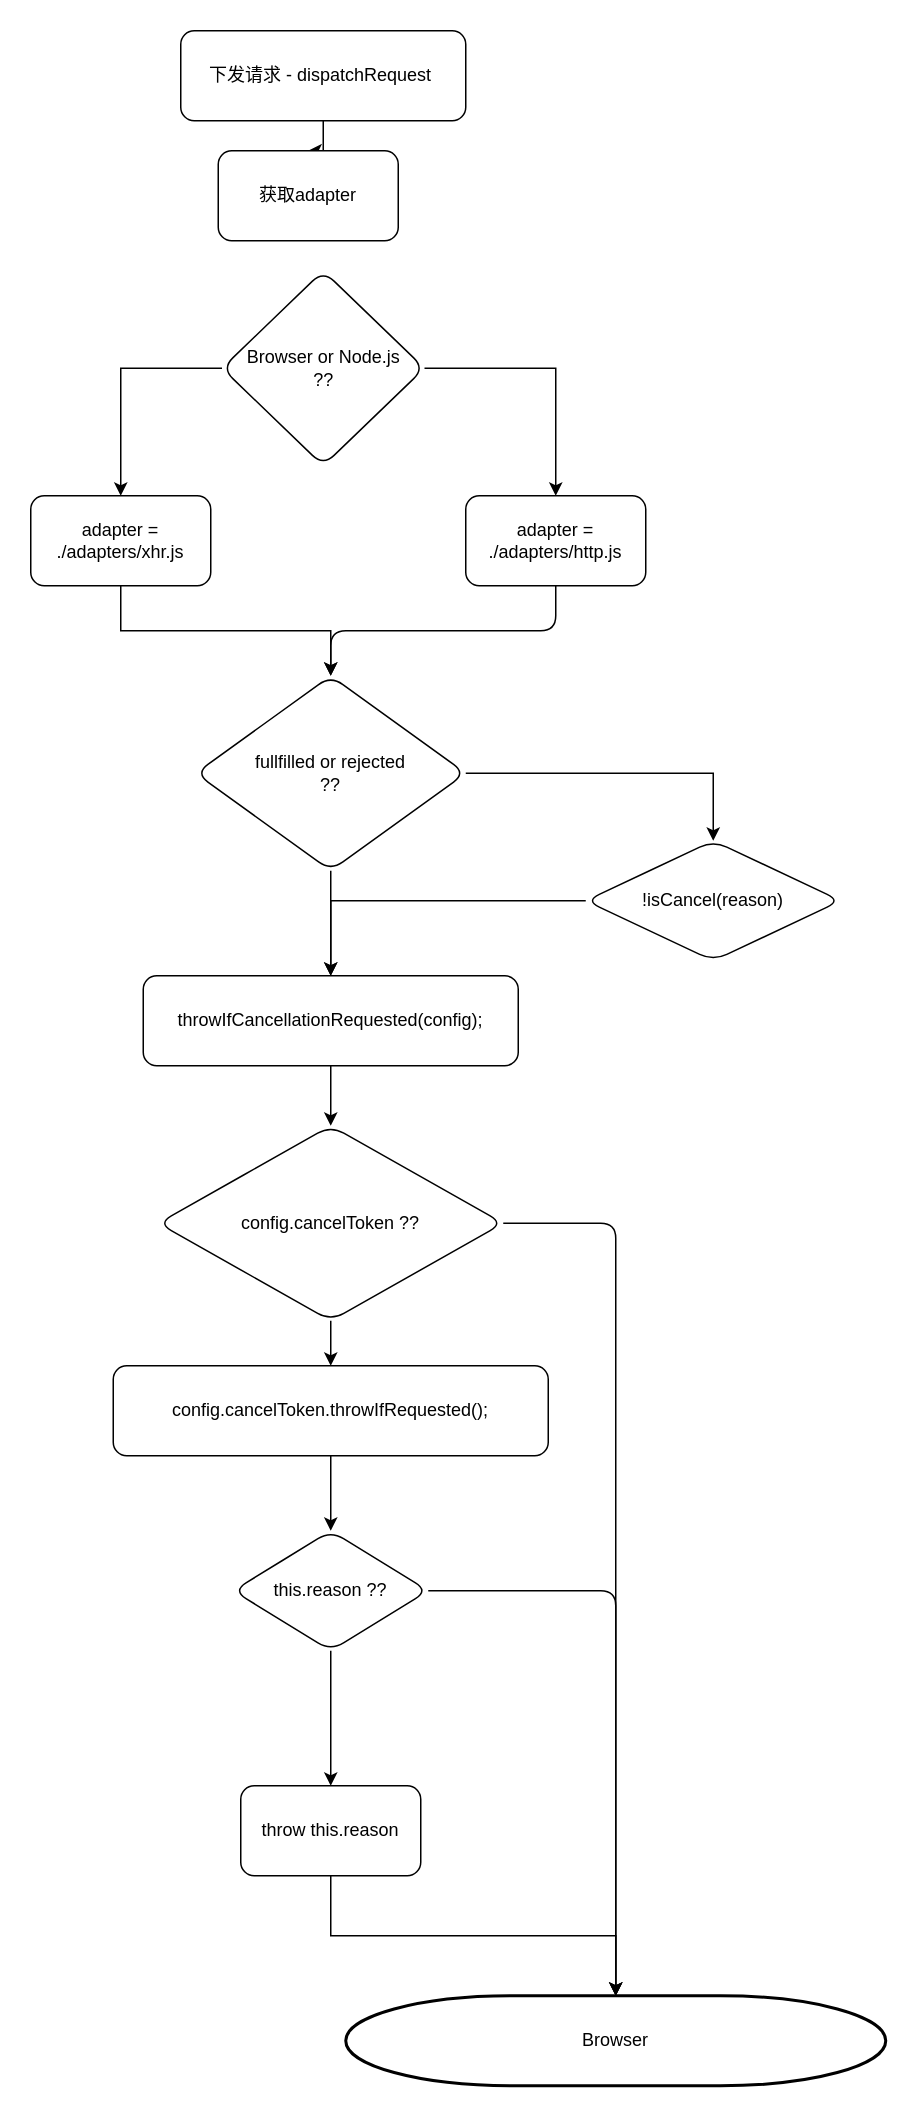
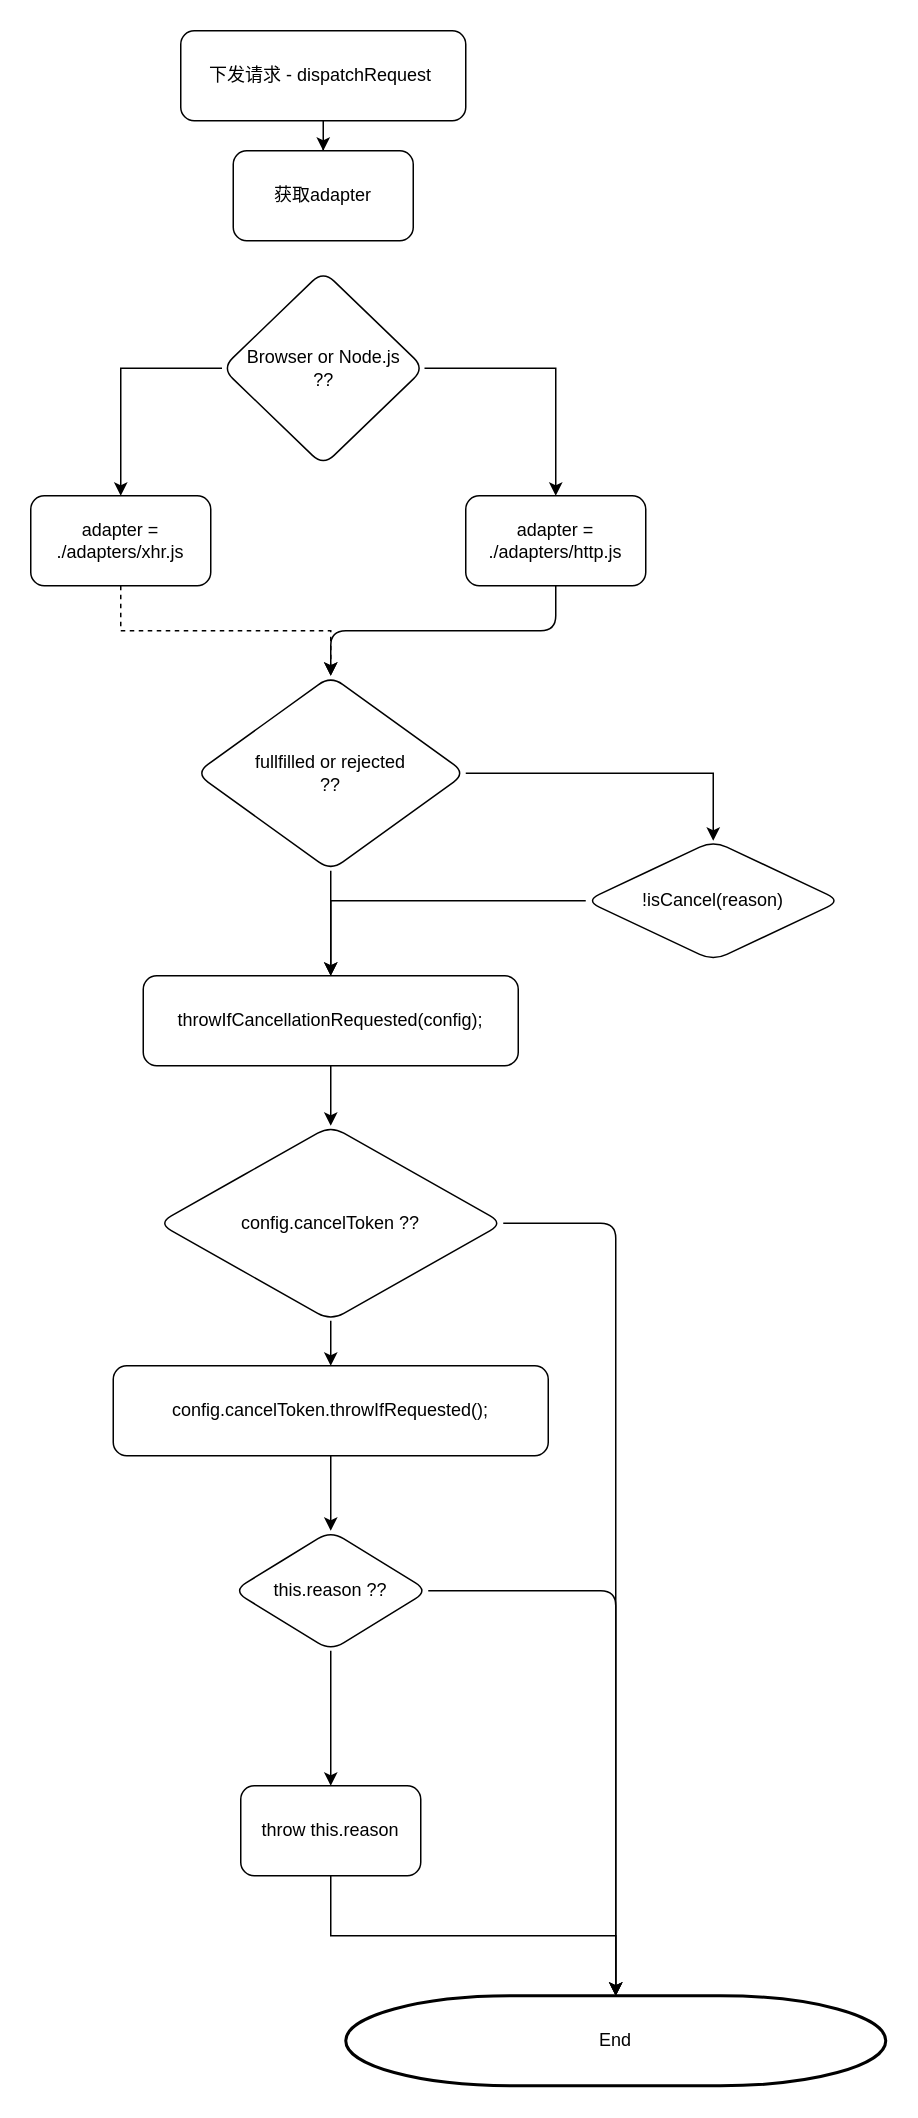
  <mxCell id="0" />
  <mxCell id="1" parent="0" />
  <mxCell id="2" value="" style="edgeStyle=orthogonalEdgeStyle;rounded=0;orthogonalLoop=1;jettySize=auto;html=1;" edge="1" parent="1" source="3" target="4"><mxGeometry relative="1" as="geometry" /></mxCell>
  <mxCell id="3" value="下发请求 - dispatchRequest&amp;nbsp;" style="rounded=1;whiteSpace=wrap;html=1;" vertex="1" parent="1"><mxGeometry x="120" y="20" width="190" height="60" as="geometry" /></mxCell>
- <mxCell id="4" value="获取adapter" style="whiteSpace=wrap;html=1;rounded=1;" vertex="1" parent="1"><mxGeometry x="145" y="100" width="120" height="60" as="geometry" /></mxCell>
+ <mxCell id="4" value="获取adapter" style="whiteSpace=wrap;html=1;rounded=1;" vertex="1" parent="1"><mxGeometry x="155" y="100" width="120" height="60" as="geometry" /></mxCell>
  <mxCell id="5" value="" style="edgeStyle=orthogonalEdgeStyle;rounded=0;orthogonalLoop=1;jettySize=auto;html=1;" edge="1" parent="1" source="7" target="9"><mxGeometry relative="1" as="geometry" /></mxCell>
  <mxCell id="6" value="" style="edgeStyle=orthogonalEdgeStyle;rounded=0;orthogonalLoop=1;jettySize=auto;html=1;" edge="1" parent="1" source="7" target="10"><mxGeometry relative="1" as="geometry" /></mxCell>
  <mxCell id="7" value="Browser or Node.js&lt;br&gt;??" style="rhombus;whiteSpace=wrap;html=1;rounded=1;" vertex="1" parent="1"><mxGeometry x="147.5" y="180" width="135" height="130" as="geometry" /></mxCell>
- <mxCell id="8" value="" style="edgeStyle=orthogonalEdgeStyle;rounded=0;orthogonalLoop=1;jettySize=auto;html=1;" edge="1" parent="1" source="9" target="13"><mxGeometry relative="1" as="geometry" /></mxCell>
+ <mxCell id="8" value="" style="edgeStyle=orthogonalEdgeStyle;rounded=0;orthogonalLoop=1;jettySize=auto;html=1;dashed=1;" edge="1" parent="1" source="9" target="13"><mxGeometry relative="1" as="geometry" /></mxCell>
  <mxCell id="9" value="adapter = ./adapters/xhr.js" style="whiteSpace=wrap;html=1;rounded=1;" vertex="1" parent="1"><mxGeometry x="20" y="330" width="120" height="60" as="geometry" /></mxCell>
  <mxCell id="10" value="adapter = ./adapters/http.js" style="whiteSpace=wrap;html=1;rounded=1;" vertex="1" parent="1"><mxGeometry x="310" y="330" width="120" height="60" as="geometry" /></mxCell>
  <mxCell id="11" value="" style="edgeStyle=orthogonalEdgeStyle;rounded=0;orthogonalLoop=1;jettySize=auto;html=1;entryX=0.5;entryY=0;entryDx=0;entryDy=0;" edge="1" parent="1" source="13" target="16"><mxGeometry relative="1" as="geometry" /></mxCell>
  <mxCell id="12" value="" style="edgeStyle=orthogonalEdgeStyle;rounded=0;orthogonalLoop=1;jettySize=auto;html=1;" edge="1" parent="1" source="13" target="18"><mxGeometry relative="1" as="geometry" /></mxCell>
  <mxCell id="13" value="fullfilled or rejected&lt;br&gt;??" style="rhombus;whiteSpace=wrap;html=1;rounded=1;" vertex="1" parent="1"><mxGeometry x="130" y="450" width="180" height="130" as="geometry" /></mxCell>
  <mxCell id="14" value="" style="endArrow=classic;html=1;entryX=0.5;entryY=0;entryDx=0;entryDy=0;" edge="1" parent="1" source="10" target="13"><mxGeometry width="50" height="50" relative="1" as="geometry"><mxPoint x="320" y="540" as="sourcePoint" /><mxPoint x="370" y="490" as="targetPoint" /><Array as="points"><mxPoint x="370" y="420" /><mxPoint x="220" y="420" /></Array></mxGeometry></mxCell>
  <mxCell id="15" value="" style="edgeStyle=orthogonalEdgeStyle;rounded=0;orthogonalLoop=1;jettySize=auto;html=1;" edge="1" parent="1" source="16" target="18"><mxGeometry relative="1" as="geometry" /></mxCell>
  <mxCell id="16" value="!isCancel(reason)" style="rhombus;whiteSpace=wrap;html=1;rounded=1;" vertex="1" parent="1"><mxGeometry x="390" y="560" width="170" height="80" as="geometry" /></mxCell>
  <mxCell id="17" value="" style="edgeStyle=orthogonalEdgeStyle;rounded=0;orthogonalLoop=1;jettySize=auto;html=1;" edge="1" parent="1" source="18" target="20"><mxGeometry relative="1" as="geometry" /></mxCell>
  <mxCell id="18" value="throwIfCancellationRequested(config);" style="whiteSpace=wrap;html=1;rounded=1;" vertex="1" parent="1"><mxGeometry x="95" y="650" width="250" height="60" as="geometry" /></mxCell>
  <mxCell id="19" value="" style="edgeStyle=orthogonalEdgeStyle;rounded=0;orthogonalLoop=1;jettySize=auto;html=1;" edge="1" parent="1" source="20" target="22"><mxGeometry relative="1" as="geometry" /></mxCell>
  <mxCell id="20" value="config.cancelToken ??" style="rhombus;whiteSpace=wrap;html=1;rounded=1;" vertex="1" parent="1"><mxGeometry x="105" y="750" width="230" height="130" as="geometry" /></mxCell>
  <mxCell id="21" value="" style="edgeStyle=orthogonalEdgeStyle;rounded=0;orthogonalLoop=1;jettySize=auto;html=1;" edge="1" parent="1" source="22" target="24"><mxGeometry relative="1" as="geometry" /></mxCell>
  <mxCell id="22" value="config.cancelToken.throwIfRequested();" style="whiteSpace=wrap;html=1;rounded=1;" vertex="1" parent="1"><mxGeometry x="75" y="910" width="290" height="60" as="geometry" /></mxCell>
  <mxCell id="23" value="" style="edgeStyle=orthogonalEdgeStyle;rounded=0;orthogonalLoop=1;jettySize=auto;html=1;" edge="1" parent="1" source="24" target="26"><mxGeometry relative="1" as="geometry" /></mxCell>
  <mxCell id="24" value="this.reason ??" style="rhombus;whiteSpace=wrap;html=1;rounded=1;" vertex="1" parent="1"><mxGeometry x="155" y="1020" width="130" height="80" as="geometry" /></mxCell>
  <mxCell id="25" value="" style="edgeStyle=orthogonalEdgeStyle;rounded=0;orthogonalLoop=1;jettySize=auto;html=1;" edge="1" parent="1" source="26" target="27"><mxGeometry relative="1" as="geometry" /></mxCell>
  <mxCell id="26" value="throw this.reason" style="whiteSpace=wrap;html=1;rounded=1;" vertex="1" parent="1"><mxGeometry x="160" y="1190" width="120" height="60" as="geometry" /></mxCell>
- <mxCell id="27" value="Browser" style="strokeWidth=2;html=1;shape=mxgraph.flowchart.terminator;whiteSpace=wrap;" vertex="1" parent="1"><mxGeometry x="230" y="1330" width="360" height="60" as="geometry" /></mxCell>
+ <mxCell id="27" value="End" style="strokeWidth=2;html=1;shape=mxgraph.flowchart.terminator;whiteSpace=wrap;" vertex="1" parent="1"><mxGeometry x="230" y="1330" width="360" height="60" as="geometry" /></mxCell>
  <mxCell id="28" value="" style="endArrow=classic;html=1;exitX=1;exitY=0.5;exitDx=0;exitDy=0;entryX=0.5;entryY=0;entryDx=0;entryDy=0;entryPerimeter=0;" edge="1" parent="1" source="24" target="27"><mxGeometry width="50" height="50" relative="1" as="geometry"><mxPoint x="140" y="1190" as="sourcePoint" /><mxPoint x="190" y="1140" as="targetPoint" /><Array as="points"><mxPoint x="410" y="1060" /></Array></mxGeometry></mxCell>
  <mxCell id="29" value="" style="endArrow=classic;html=1;exitX=1;exitY=0.5;exitDx=0;exitDy=0;" edge="1" parent="1" source="20" target="27"><mxGeometry width="50" height="50" relative="1" as="geometry"><mxPoint x="140" y="1070" as="sourcePoint" /><mxPoint x="190" y="1020" as="targetPoint" /><Array as="points"><mxPoint x="410" y="815" /></Array></mxGeometry></mxCell>
